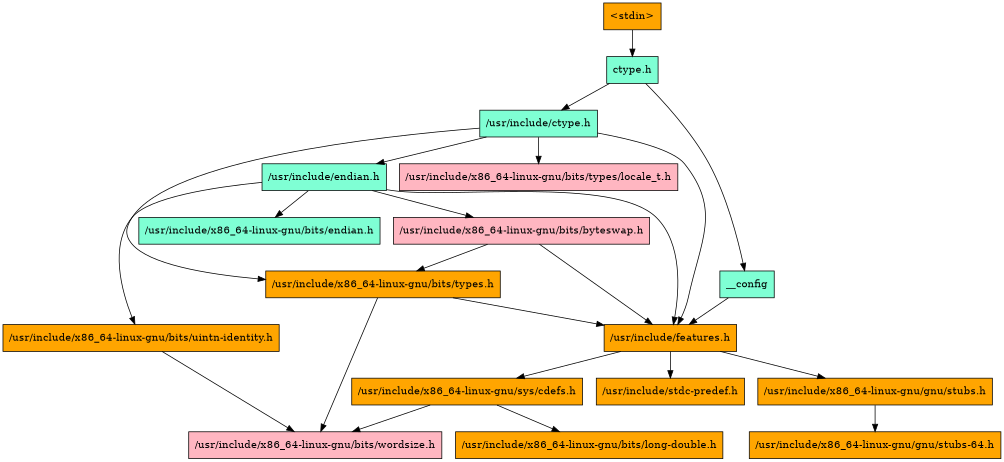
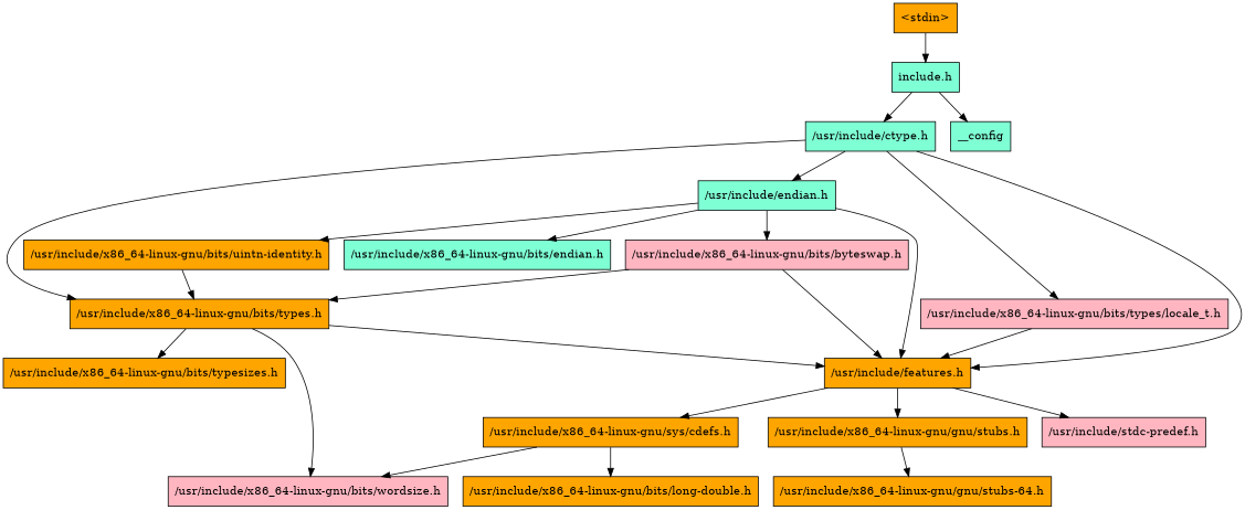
  digraph {
    node [fillcolor=orange shape=box style=filled]
    n1 [label="\<stdin\>"]
-   n2 [fillcolor=aquamarine label="ctype.h"]
+   n2 [fillcolor=aquamarine label="include.h"]
    n3 [fillcolor=aquamarine label="/usr/include/ctype.h"]
    n4 [fillcolor=aquamarine label=__config]
    n5 [label="/usr/include/x86_64-linux-gnu/bits/types.h"]
    n6 [fillcolor=aquamarine label="/usr/include/endian.h"]
    n7 [fillcolor=lightpink label="/usr/include/x86_64-linux-gnu/bits/types/locale_t.h"]
    n8 [label="/usr/include/features.h"]
+   n9 [label="/usr/include/x86_64-linux-gnu/bits/typesizes.h"]
    n10 [fillcolor=lightpink label="/usr/include/x86_64-linux-gnu/bits/wordsize.h"]
    n11 [fillcolor=aquamarine label="/usr/include/x86_64-linux-gnu/bits/endian.h"]
    n12 [fillcolor=lightpink label="/usr/include/x86_64-linux-gnu/bits/byteswap.h"]
    n13 [label="/usr/include/x86_64-linux-gnu/bits/uintn-identity.h"]
-   n14 [label="/usr/include/stdc-predef.h"]
+   n14 [fillcolor=lightpink label="/usr/include/stdc-predef.h"]
    n15 [label="/usr/include/x86_64-linux-gnu/sys/cdefs.h"]
    n16 [label="/usr/include/x86_64-linux-gnu/gnu/stubs.h"]
    n17 [label="/usr/include/x86_64-linux-gnu/bits/long-double.h"]
    n18 [label="/usr/include/x86_64-linux-gnu/gnu/stubs-64.h"]
    n1 -> n2
    n2 -> n3
    n2 -> n4
    n3 -> n5
    n3 -> n6
    n3 -> n7
    n3 -> n8
-   n4 -> n8
+   n7 -> n8
    n5 -> n8
+   n5 -> n9
    n5 -> n10
    n6 -> n8
    n6 -> n11
    n6 -> n12
    n6 -> n13
    n8 -> n14
    n8 -> n15
    n8 -> n16
    n12 -> n5
    n12 -> n8
-   n13 -> n10
+   n13 -> n5
    n15 -> n10
    n15 -> n17
    n16 -> n18
  }
